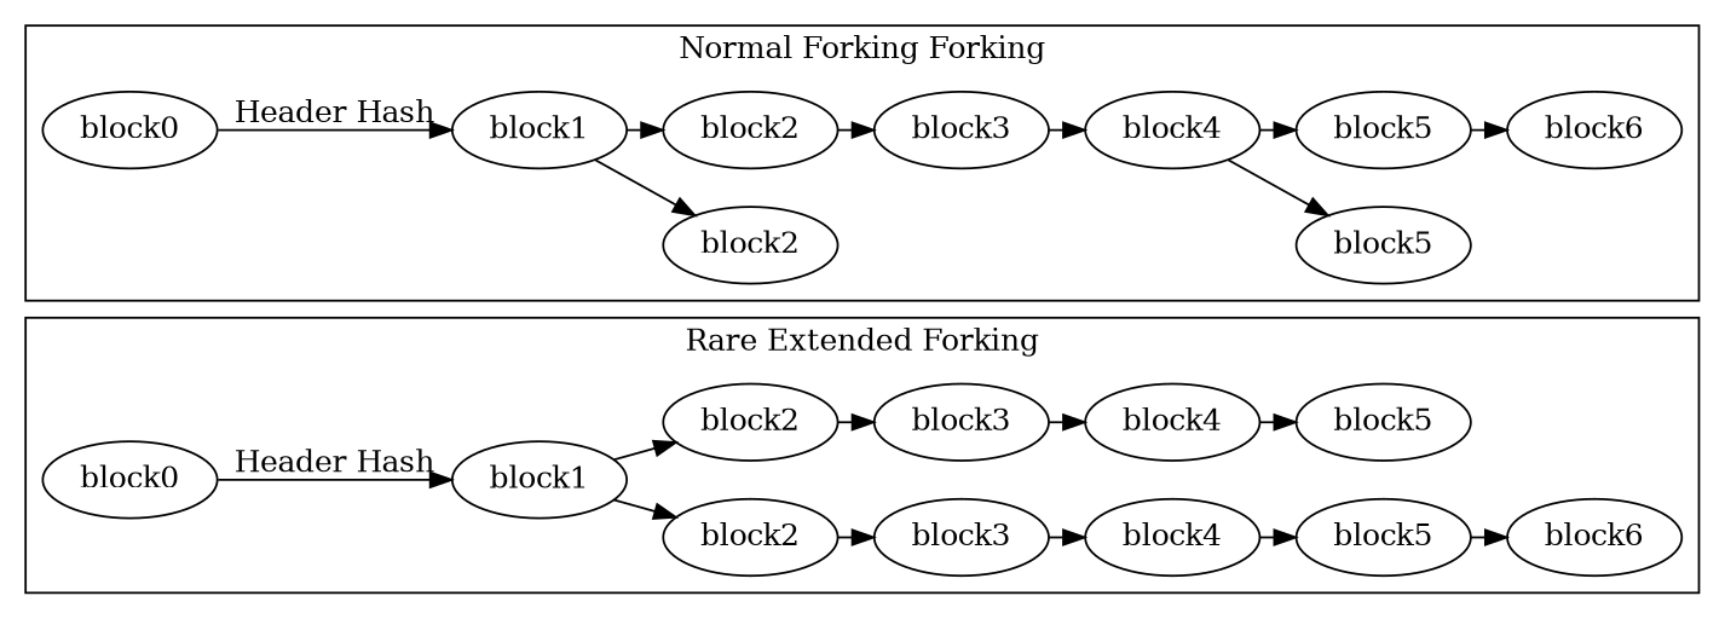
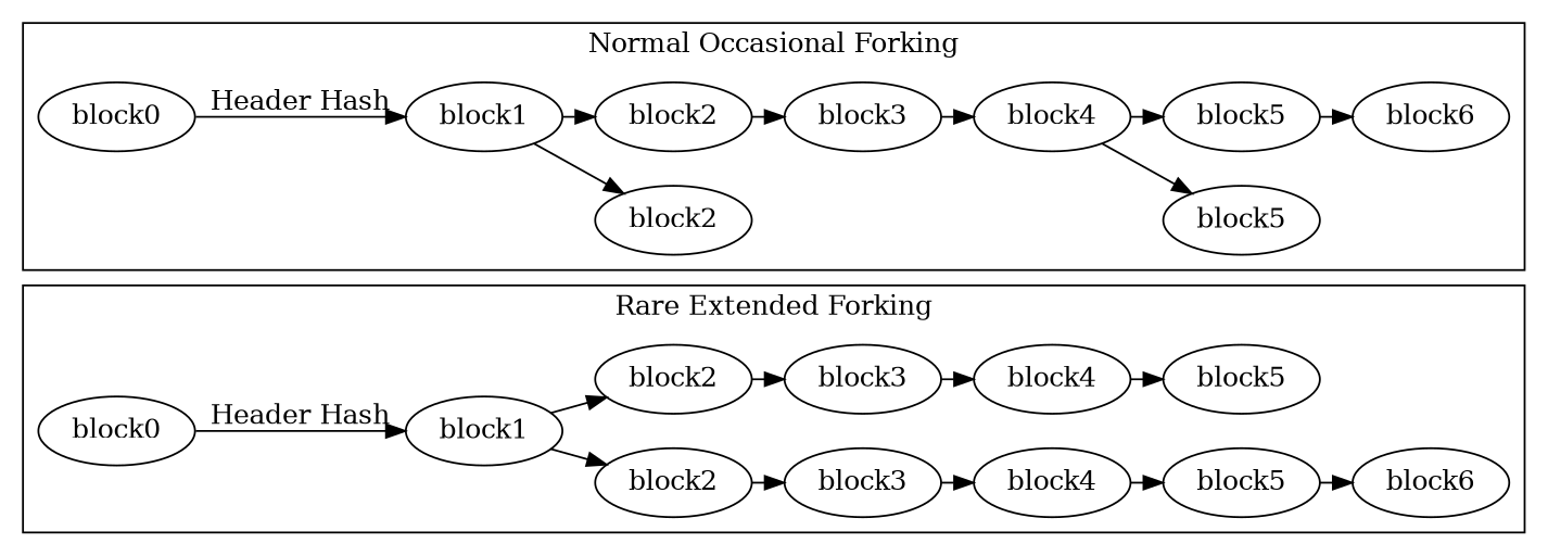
  digraph {
    rankdir=LR
    ranksep=0.1
    n1 [label=block0]
    n2 [label=block1]
    n3 [label=block2]
    n4 [label=block2]
    n5 [label=block3]
    n6 [label=block4]
    n7 [label=block5]
    n8 [label=block6]
    n9 [label=block3]
    n10 [label=block4]
    n11 [label=block5]
    n12 [label=block2]
    n13 [label=block5]
    block1
    block2
    block4
    block5
    block0
    block3
    block6
    subgraph cluster_1 {
      label="Rare Extended Forking"
      n1
      n2
      n3
      n4
      n5
      n6
      n7
      n8
      n9
      n10
      n11
    }
    subgraph cluster_2 {
-     label="Normal Forking Forking"
+     label="Normal Occasional Forking"
      n12
      n13
      block1
      block2
      block4
      block5
      block0
      block3
      block6
    }
    n1 -> n2 [label="Header Hash"]
    n2 -> n3
    n2 -> n4
    n3 -> n5
    n4 -> n9
    n5 -> n6
    n6 -> n7
    n7 -> n8
    n9 -> n10
    n10 -> n11
    block1 -> n12
    block1 -> block2 [weight=100]
    block2 -> block3
    block4 -> n13
    block4 -> block5 [weight=100]
    block5 -> block6
    block0 -> block1 [label="Header Hash"]
    block3 -> block4
  }
